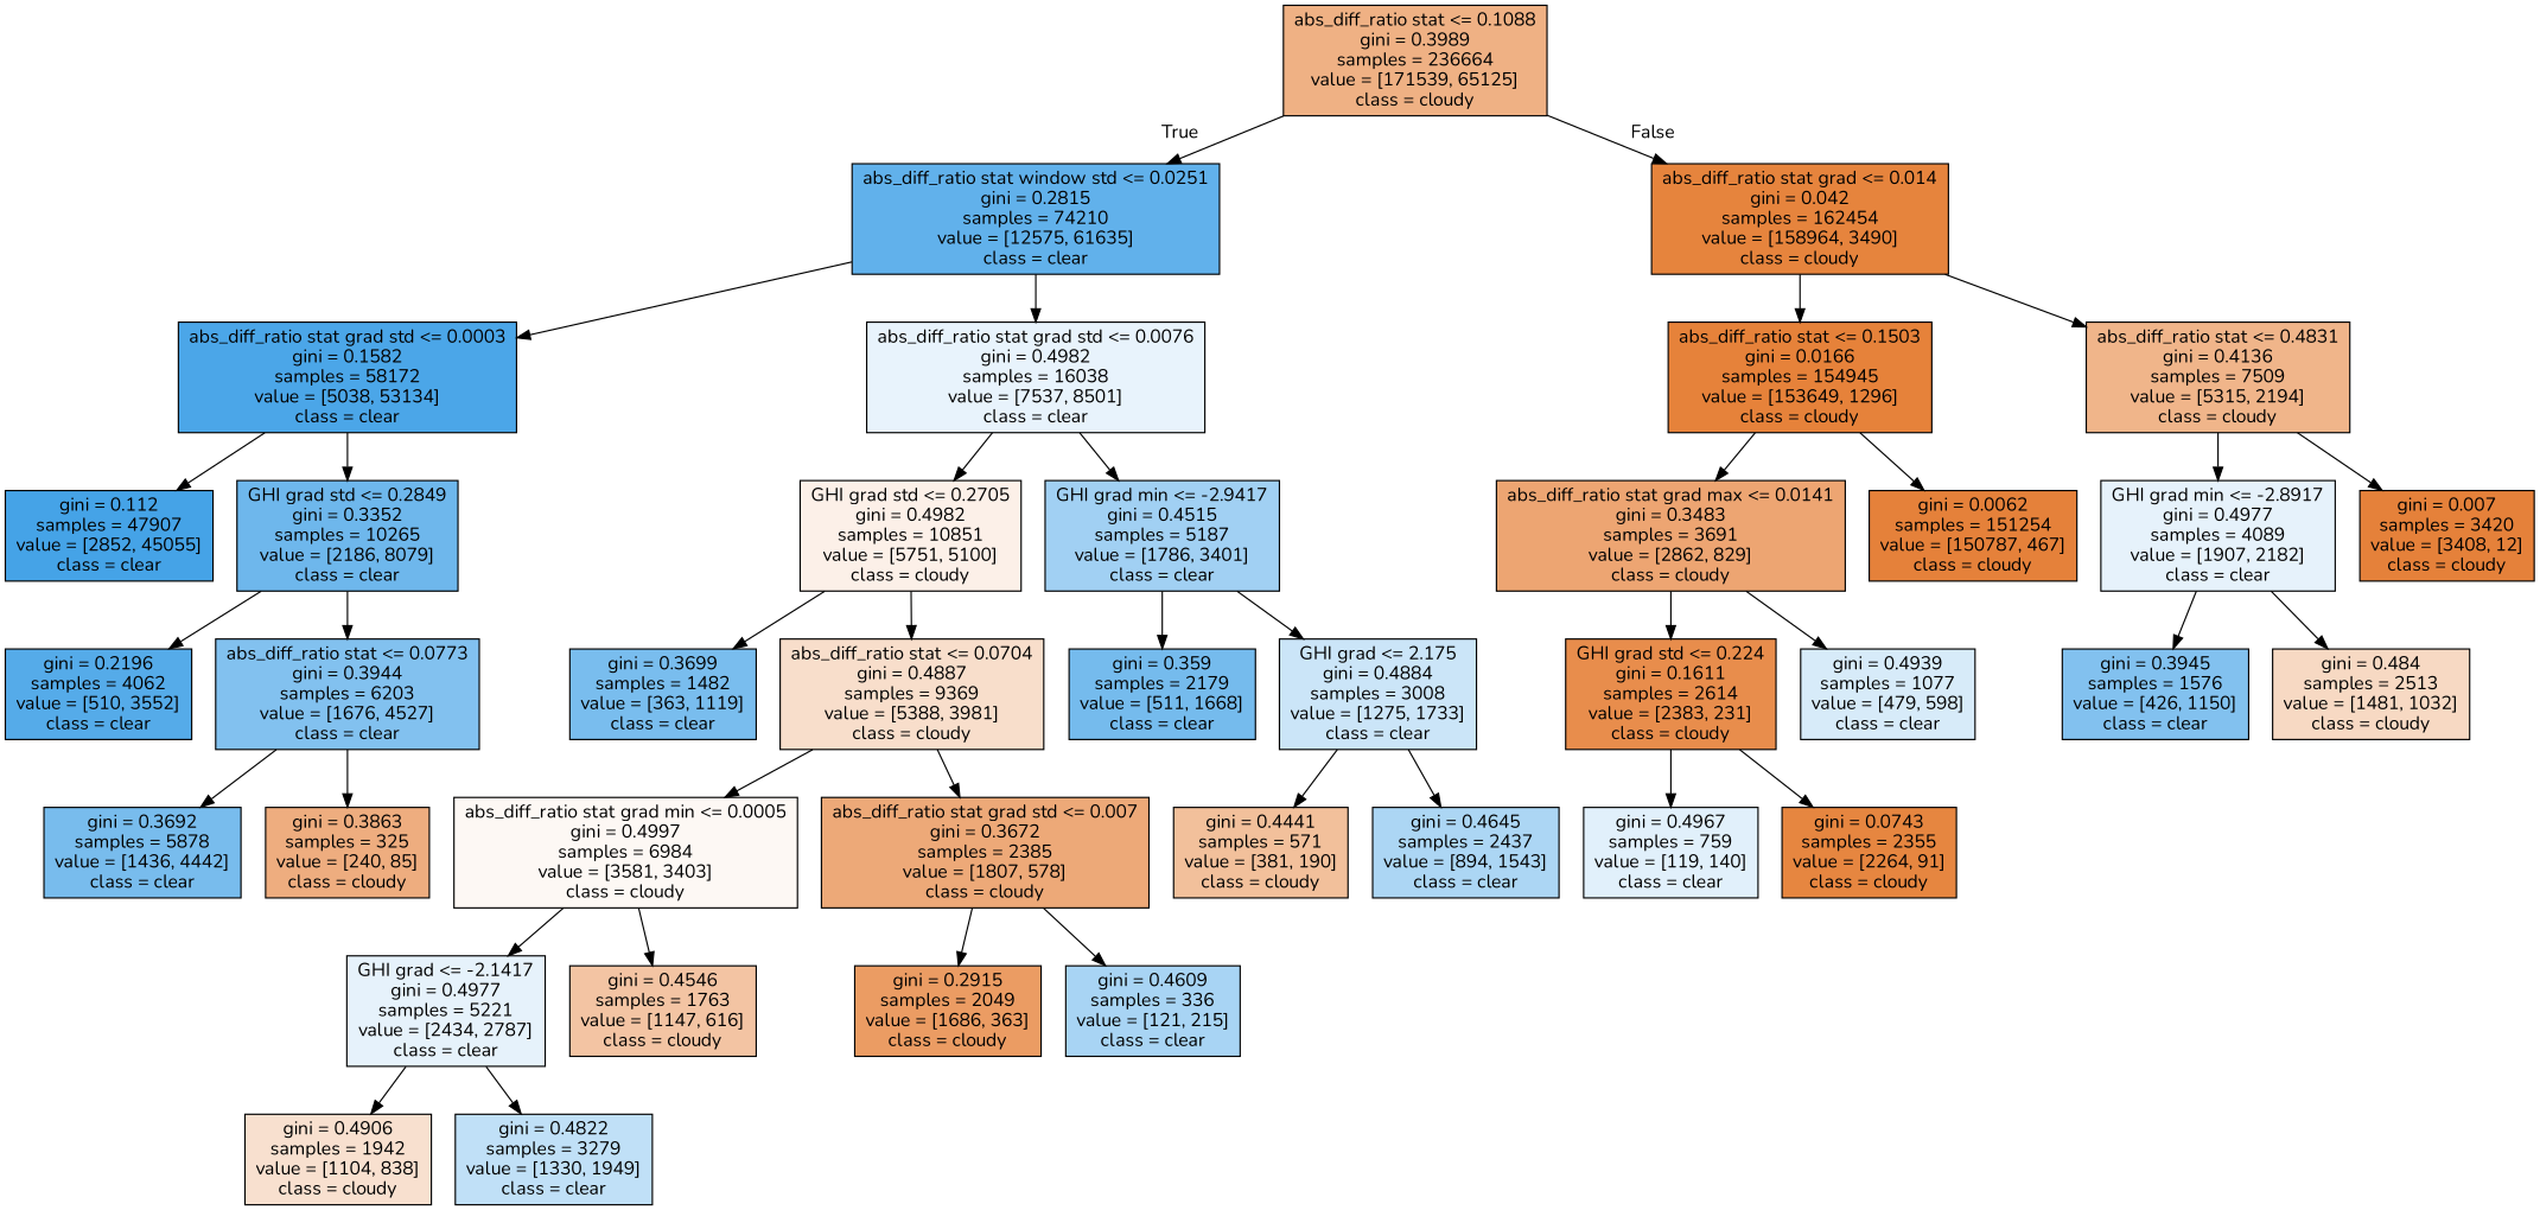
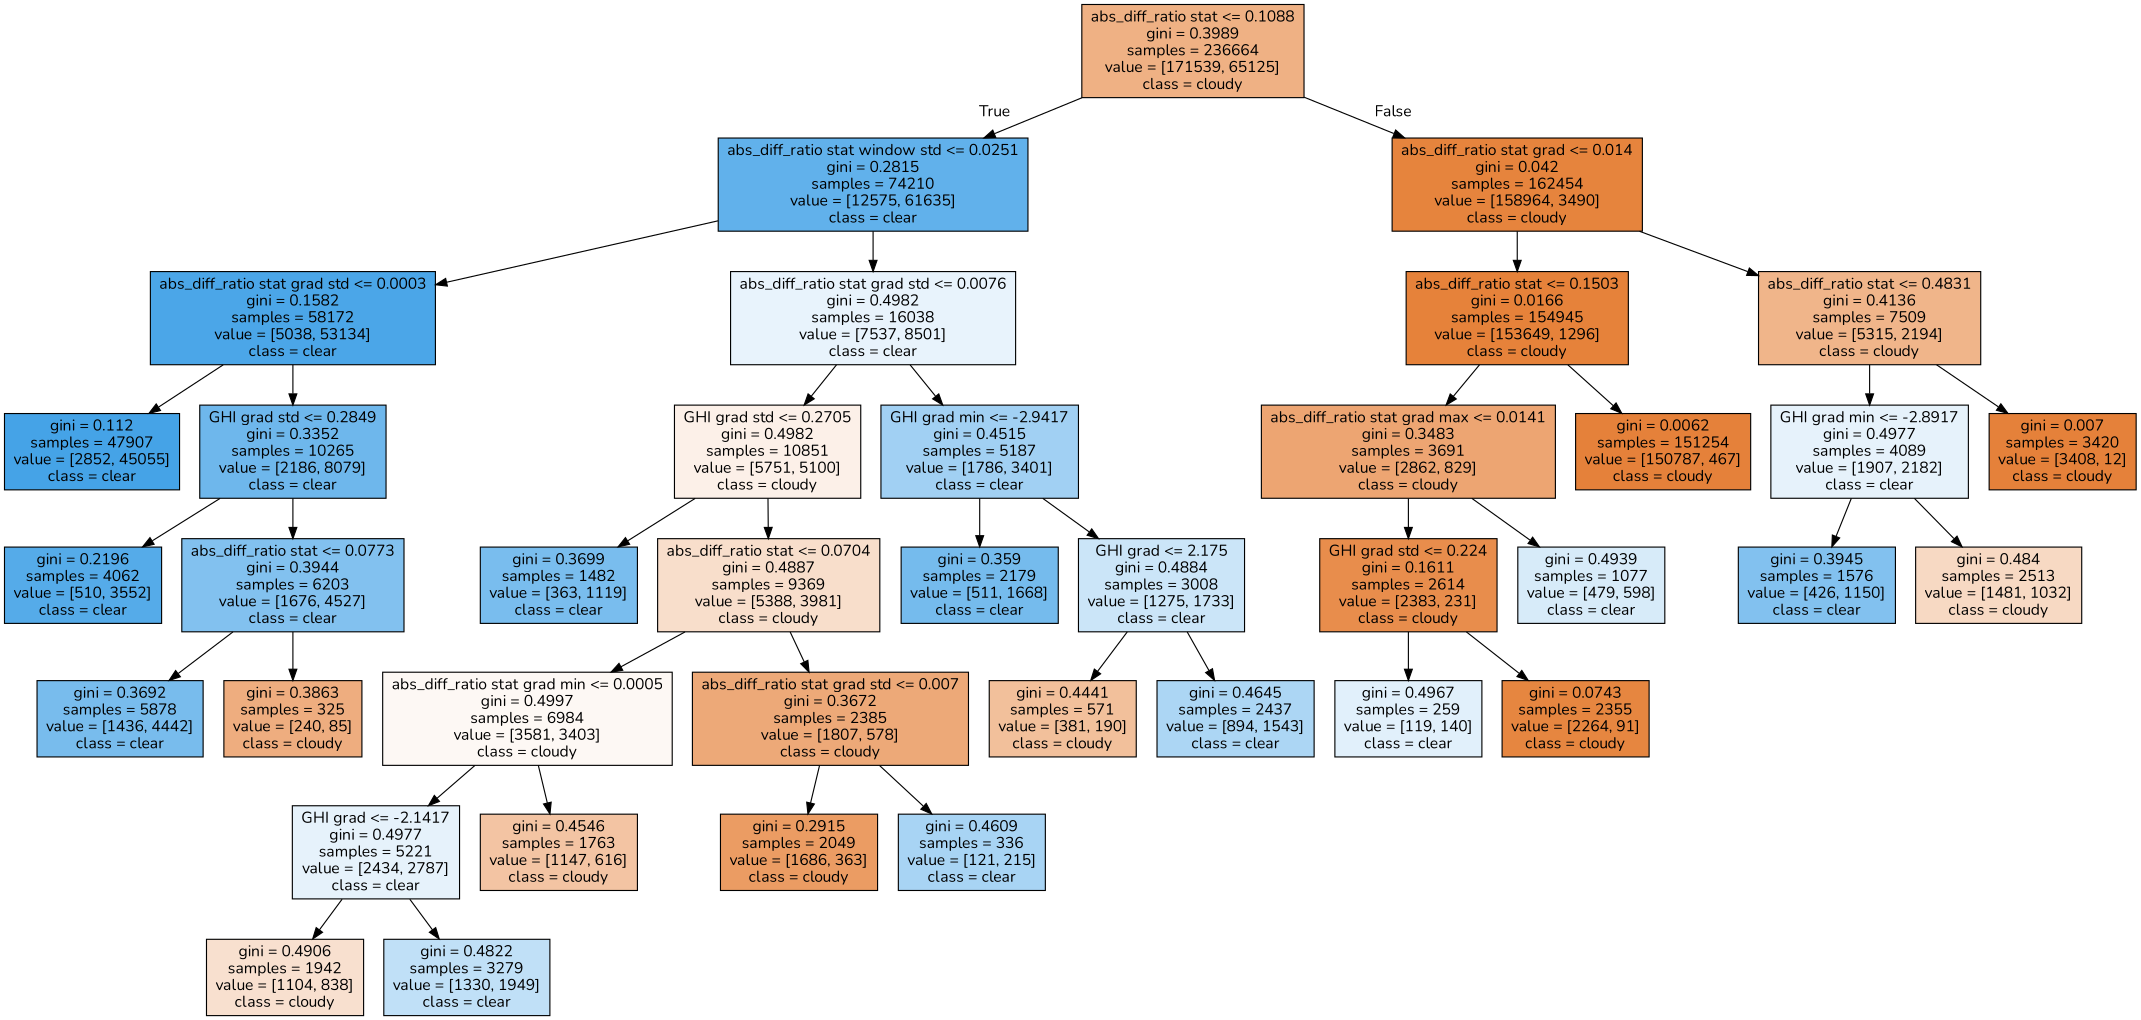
  digraph {
    fontname=Nunito
    node [color=black fillcolor="#399de5a1" shape=box style=filled fontname=Nunito]
    edge [fontname=Nunito]
    n1 [fillcolor="#e581399e" label="abs_diff_ratio stat <= 0.1088\ngini = 0.3989\nsamples = 236664\nvalue = [171539, 65125]\nclass = cloudy"]
    n2 [fillcolor="#399de5cb" label="abs_diff_ratio stat window std <= 0.0251\ngini = 0.2815\nsamples = 74210\nvalue = [12575, 61635]\nclass = clear"]
    n3 [fillcolor="#e58139f9" label="abs_diff_ratio stat grad <= 0.014\ngini = 0.042\nsamples = 162454\nvalue = [158964, 3490]\nclass = cloudy"]
    n4 [fillcolor="#399de5e7" label="abs_diff_ratio stat grad std <= 0.0003\ngini = 0.1582\nsamples = 58172\nvalue = [5038, 53134]\nclass = clear"]
    n5 [fillcolor="#399de51d" label="abs_diff_ratio stat grad std <= 0.0076\ngini = 0.4982\nsamples = 16038\nvalue = [7537, 8501]\nclass = clear"]
    n6 [fillcolor="#399de5ef" label="gini = 0.112\nsamples = 47907\nvalue = [2852, 45055]\nclass = clear"]
    n7 [fillcolor="#399de5ba" label="GHI grad std <= 0.2849\ngini = 0.3352\nsamples = 10265\nvalue = [2186, 8079]\nclass = clear"]
    n8 [fillcolor="#399de5da" label="gini = 0.2196\nsamples = 4062\nvalue = [510, 3552]\nclass = clear"]
    n9 [label="abs_diff_ratio stat <= 0.0773\ngini = 0.3944\nsamples = 6203\nvalue = [1676, 4527]\nclass = clear"]
    n10 [fillcolor="#399de5ad" label="gini = 0.3692\nsamples = 5878\nvalue = [1436, 4442]\nclass = clear"]
    n11 [fillcolor="#e58139a5" label="gini = 0.3863\nsamples = 325\nvalue = [240, 85]\nclass = cloudy"]
    n12 [fillcolor="#e581391d" label="GHI grad std <= 0.2705\ngini = 0.4982\nsamples = 10851\nvalue = [5751, 5100]\nclass = cloudy"]
    n13 [fillcolor="#399de579" label="GHI grad min <= -2.9417\ngini = 0.4515\nsamples = 5187\nvalue = [1786, 3401]\nclass = clear"]
    n14 [fillcolor="#399de5ac" label="gini = 0.3699\nsamples = 1482\nvalue = [363, 1119]\nclass = clear"]
    n15 [fillcolor="#e5813943" label="abs_diff_ratio stat <= 0.0704\ngini = 0.4887\nsamples = 9369\nvalue = [5388, 3981]\nclass = cloudy"]
    n16 [fillcolor="#e581390d" label="abs_diff_ratio stat grad min <= 0.0005\ngini = 0.4997\nsamples = 6984\nvalue = [3581, 3403]\nclass = cloudy"]
    n17 [fillcolor="#e58139ad" label="abs_diff_ratio stat grad std <= 0.007\ngini = 0.3672\nsamples = 2385\nvalue = [1807, 578]\nclass = cloudy"]
    n18 [fillcolor="#399de520" label="GHI grad <= -2.1417\ngini = 0.4977\nsamples = 5221\nvalue = [2434, 2787]\nclass = clear"]
    n19 [fillcolor="#e5813976" label="gini = 0.4546\nsamples = 1763\nvalue = [1147, 616]\nclass = cloudy"]
    n20 [fillcolor="#e581393d" label="gini = 0.4906\nsamples = 1942\nvalue = [1104, 838]\nclass = cloudy"]
    n21 [fillcolor="#399de551" label="gini = 0.4822\nsamples = 3279\nvalue = [1330, 1949]\nclass = clear"]
    n22 [fillcolor="#e58139c8" label="gini = 0.2915\nsamples = 2049\nvalue = [1686, 363]\nclass = cloudy"]
    n23 [fillcolor="#399de56f" label="gini = 0.4609\nsamples = 336\nvalue = [121, 215]\nclass = clear"]
    n24 [fillcolor="#399de5b1" label="gini = 0.359\nsamples = 2179\nvalue = [511, 1668]\nclass = clear"]
    n25 [fillcolor="#399de543" label="GHI grad <= 2.175\ngini = 0.4884\nsamples = 3008\nvalue = [1275, 1733]\nclass = clear"]
    n26 [fillcolor="#e5813980" label="gini = 0.4441\nsamples = 571\nvalue = [381, 190]\nclass = cloudy"]
    n27 [fillcolor="#399de56b" label="gini = 0.4645\nsamples = 2437\nvalue = [894, 1543]\nclass = clear"]
    n28 [fillcolor="#e58139fd" label="abs_diff_ratio stat <= 0.1503\ngini = 0.0166\nsamples = 154945\nvalue = [153649, 1296]\nclass = cloudy"]
    n29 [fillcolor="#e5813996" label="abs_diff_ratio stat <= 0.4831\ngini = 0.4136\nsamples = 7509\nvalue = [5315, 2194]\nclass = cloudy"]
    n30 [fillcolor="#e58139b5" label="abs_diff_ratio stat grad max <= 0.0141\ngini = 0.3483\nsamples = 3691\nvalue = [2862, 829]\nclass = cloudy"]
    n31 [fillcolor="#e58139fe" label="gini = 0.0062\nsamples = 151254\nvalue = [150787, 467]\nclass = cloudy"]
    n32 [fillcolor="#e58139e6" label="GHI grad std <= 0.224\ngini = 0.1611\nsamples = 2614\nvalue = [2383, 231]\nclass = cloudy"]
    n33 [fillcolor="#399de533" label="gini = 0.4939\nsamples = 1077\nvalue = [479, 598]\nclass = clear"]
-   n34 [fillcolor="#399de526" label="gini = 0.4967\nsamples = 759\nvalue = [119, 140]\nclass = clear"]
+   n34 [fillcolor="#399de526" label="gini = 0.4967\nsamples = 259\nvalue = [119, 140]\nclass = clear"]
    n35 [fillcolor="#e58139f5" label="gini = 0.0743\nsamples = 2355\nvalue = [2264, 91]\nclass = cloudy"]
    n36 [fillcolor="#399de520" label="GHI grad min <= -2.8917\ngini = 0.4977\nsamples = 4089\nvalue = [1907, 2182]\nclass = clear"]
    n37 [fillcolor="#e58139fe" label="gini = 0.007\nsamples = 3420\nvalue = [3408, 12]\nclass = cloudy"]
    n38 [label="gini = 0.3945\nsamples = 1576\nvalue = [426, 1150]\nclass = clear"]
    n39 [fillcolor="#e581394d" label="gini = 0.484\nsamples = 2513\nvalue = [1481, 1032]\nclass = cloudy"]
    n1 -> n2 [headlabel=True labelangle=45 labeldistance=2.5]
    n1 -> n3 [headlabel=False labelangle=-45 labeldistance=2.5]
    n2 -> n4
    n2 -> n5
    n3 -> n28
    n3 -> n29
    n4 -> n6
    n4 -> n7
    n5 -> n12
    n5 -> n13
    n7 -> n8
    n7 -> n9
    n9 -> n10
    n9 -> n11
    n12 -> n14
    n12 -> n15
    n13 -> n24
    n13 -> n25
    n15 -> n16
    n15 -> n17
    n16 -> n18
    n16 -> n19
    n17 -> n22
    n17 -> n23
    n18 -> n20
    n18 -> n21
    n25 -> n26
    n25 -> n27
    n28 -> n30
    n28 -> n31
    n29 -> n36
    n29 -> n37
    n30 -> n32
    n30 -> n33
    n32 -> n34
    n32 -> n35
    n36 -> n38
    n36 -> n39
  }
